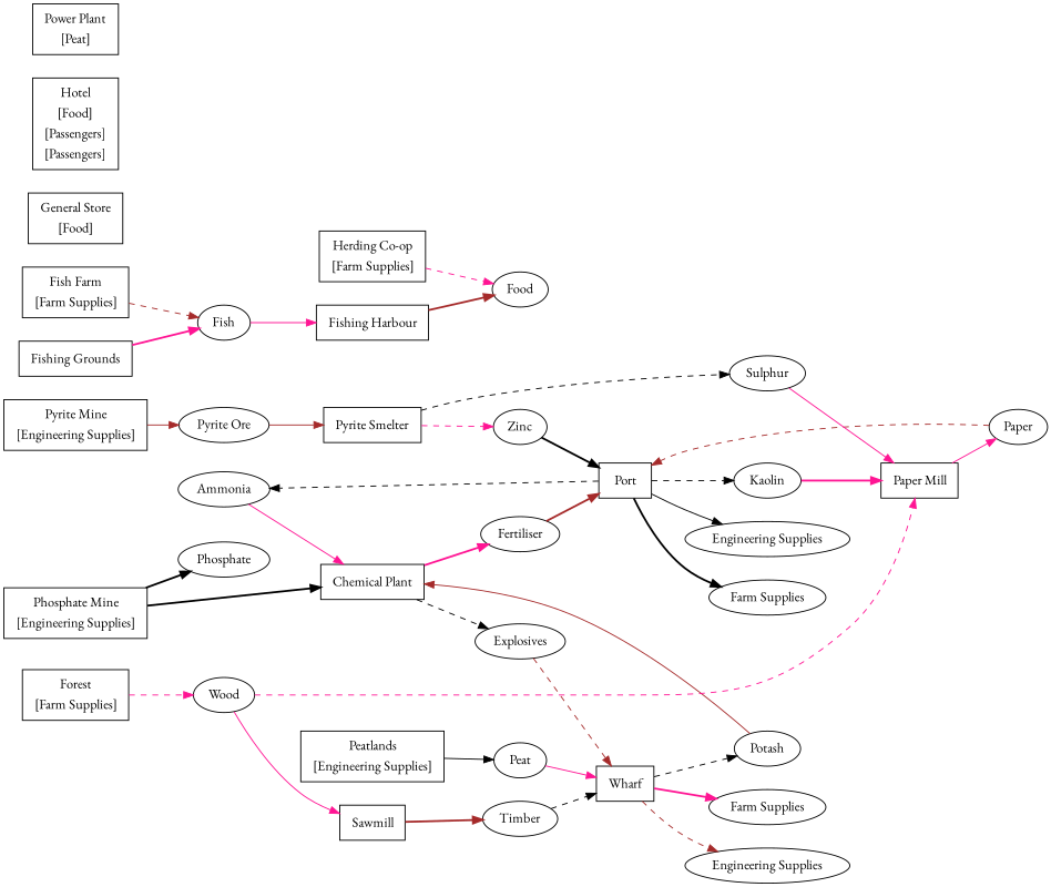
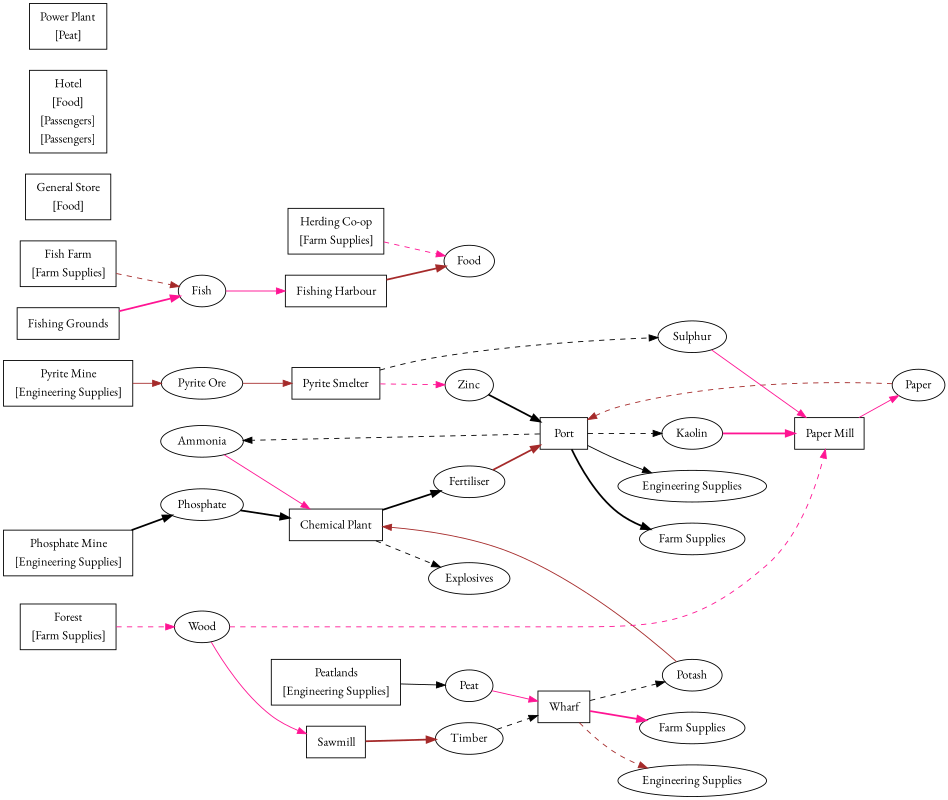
  digraph {
    fname="docs/html/arctic_basic.dot"
    fontname="EB Garamond"
    nodesep=0.33
    rankdir=LR
    ranksep=0.44
    node [fontname="EB Garamond" shape=ellipse]
    edge [color=deeppink fontname="EB Garamond" style=dashed weight=1]
    n1 [label=Ammonia]
    n2 [label=<             <table border="0" cellborder="0">                 <tr><td>Chemical Plant</td></tr>                                                                                                                                                                                                                                                                                                                                                              </table>         > shape=box]
    n3 [label=Explosives]
    n4 [label=Fertiliser]
    n5 [label=<             <table border="0" cellborder="0">                 <tr><td>Wharf</td></tr>                                                                                                                                                                                                                                                                              </table>         > shape=box]
    n6 [label=<             <table border="0" cellborder="0">                 <tr><td>Port</td></tr>                                                                                                                                                                                                                                                                              </table>         > shape=box]
    n7 [label=Potash]
    n8 [label="Engineering Supplies"]
    n9 [label="Farm Supplies"]
    n10 [label=Kaolin]
    n11 [label="Engineering Supplies"]
    n12 [label="Farm Supplies"]
    n13 [label=<             <table border="0" cellborder="0">                 <tr><td>Paper Mill</td></tr>                                                                                                                                                                                                                                                                              </table>         > shape=box]
    n14 [label=Fish]
    n15 [label=<             <table border="0" cellborder="0">                 <tr><td>Fishing Harbour</td></tr>                                                                                                              </table>         > shape=box]
    n16 [label=Food]
    n17 [label=Paper]
    n18 [label=Peat]
    n19 [label=Phosphate]
    n20 [label="Pyrite Ore"]
    n21 [label=<             <table border="0" cellborder="0">                 <tr><td>Pyrite Smelter</td></tr>                                                                                                              </table>         > shape=box]
    n22 [label=Sulphur]
    n23 [label=Zinc]
    n24 [label=Timber]
    n25 [label=Wood]
    n26 [label=<             <table border="0" cellborder="0">                 <tr><td>Sawmill</td></tr>                                                                                                              </table>         > shape=box]
    n27 [label=<             <table border="0" cellborder="0">                 <tr><td>Fish Farm</td></tr>                                                               <tr><td>[Farm Supplies]</td></tr>                                                                                             </table>         > shape=box]
    n28 [label=<             <table border="0" cellborder="0">                 <tr><td>Fishing Grounds</td></tr>                              </table>         > shape=box]
    n29 [label=<             <table border="0" cellborder="0">                 <tr><td>Forest</td></tr>                                                               <tr><td>[Farm Supplies]</td></tr>                                                                                             </table>         > shape=box]
    n30 [label=<             <table border="0" cellborder="0">                 <tr><td>General Store</td></tr>                                                                                                         <tr><td>[Food]</td></tr>                                                   </table>         > shape=box]
    n31 [label=<             <table border="0" cellborder="0">                 <tr><td>Herding Co-op</td></tr>                                                               <tr><td>[Farm Supplies]</td></tr>                                                                                             </table>         > shape=box]
    n32 [label=<             <table border="0" cellborder="0">                 <tr><td>Hotel</td></tr>                                                                                                         <tr><td>[Food]</td></tr>                                                                                                         <tr><td>[Passengers]</td></tr>                                                                   <tr><td>[Passengers]</td></tr>                                                   </table>         > shape=box]
    n33 [label=<             <table border="0" cellborder="0">                 <tr><td>Peatlands</td></tr>                                                               <tr><td>[Engineering Supplies]</td></tr>                                                                                             </table>         > shape=box]
    n34 [label=<             <table border="0" cellborder="0">                 <tr><td>Phosphate Mine</td></tr>                                                               <tr><td>[Engineering Supplies]</td></tr>                                                                                             </table>         > shape=box]
    n35 [label=<             <table border="0" cellborder="0">                 <tr><td>Power Plant</td></tr>                                                                                                         <tr><td>[Peat]</td></tr>                                                   </table>         > shape=box]
    n36 [label=<             <table border="0" cellborder="0">                 <tr><td>Pyrite Mine</td></tr>                                                               <tr><td>[Engineering Supplies]</td></tr>                                                                                             </table>         > shape=box]
    n1 -> n2 [style=solid weight=4]
    n2 -> n3 [color=black weight=2]
-   n2 -> n4 [style=bold weight=2]
-   n3 -> n5 [color=brown weight=3]
+   n2 -> n4 [color=black style=bold weight=2]
    n4 -> n6 [color=brown style=bold weight=3]
    n5 -> n7 [color=black weight=3]
    n5 -> n8 [color=brown weight=3]
    n5 -> n9 [style=bold weight=3]
    n6 -> n1 [color=black weight=4]
    n6 -> n10 [color=black weight=4]
    n6 -> n11 [color=black style=solid weight=4]
    n6 -> n12 [color=black style=bold weight=4]
    n7 -> n2 [color=brown style=solid weight=4]
    n10 -> n13 [style=bold weight=3]
    n13 -> n17 [style=solid]
    n14 -> n15 [style=solid]
    n15 -> n16 [color=brown style=bold]
    n17 -> n6 [color=brown weight=3]
    n18 -> n5 [style=solid weight=3]
-   n34 -> n2 [color=black style=bold weight=4]
+   n19 -> n2 [color=black style=bold weight=4]
    n20 -> n21 [color=brown style=solid]
    n21 -> n22 [color=black weight=2]
    n21 -> n23 [weight=2]
    n22 -> n13 [style=solid weight=3]
    n23 -> n6 [color=black style=bold weight=3]
    n24 -> n5 [color=black weight=3]
    n25 -> n13 [weight=3]
    n25 -> n26 [style=solid]
    n26 -> n24 [color=brown style=bold]
    n27 -> n14 [color=brown]
    n28 -> n14 [style=bold]
    n29 -> n25
    n31 -> n16
    n33 -> n18 [color=black style=solid]
    n34 -> n19 [color=black style=bold]
    n36 -> n20 [color=brown style=solid]
  }
